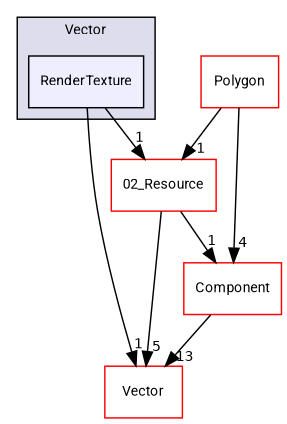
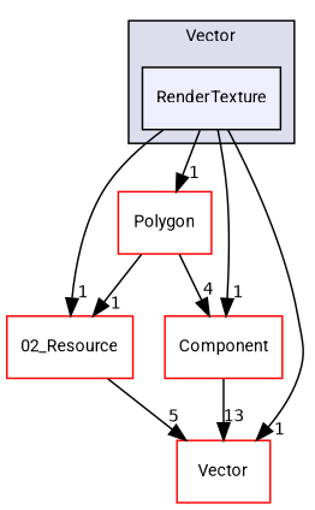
  digraph {
    compound=true
    fontname=Roboto
    node [fillcolor=white fontname=Roboto fontsize=10 shape=box style=filled color=red]
    edge [fontname=Roboto headlabel=1 labeldistance=1.5 labelfontname=Helvetica labelfontsize=10]
    n1 [fillcolor="#eeeeff" label=RenderTexture pencolor=black color=""]
    n2 [label="02_Resource"]
    n3 [label=Polygon]
    n4 [label=Component]
    n5 [label=Vector]
    subgraph cluster_1 {
      bgcolor="#ddddee"
      fontsize=10
      label=Vector
      pencolor=black
      n1
    }
    n1 -> n2
-   n2 -> n4
+   n1 -> n3
+   n1 -> n4
    n1 -> n5
    n2 -> n5 [headlabel=5]
    n3 -> n2
    n3 -> n4 [headlabel=4]
    n4 -> n5 [headlabel=13]
  }
